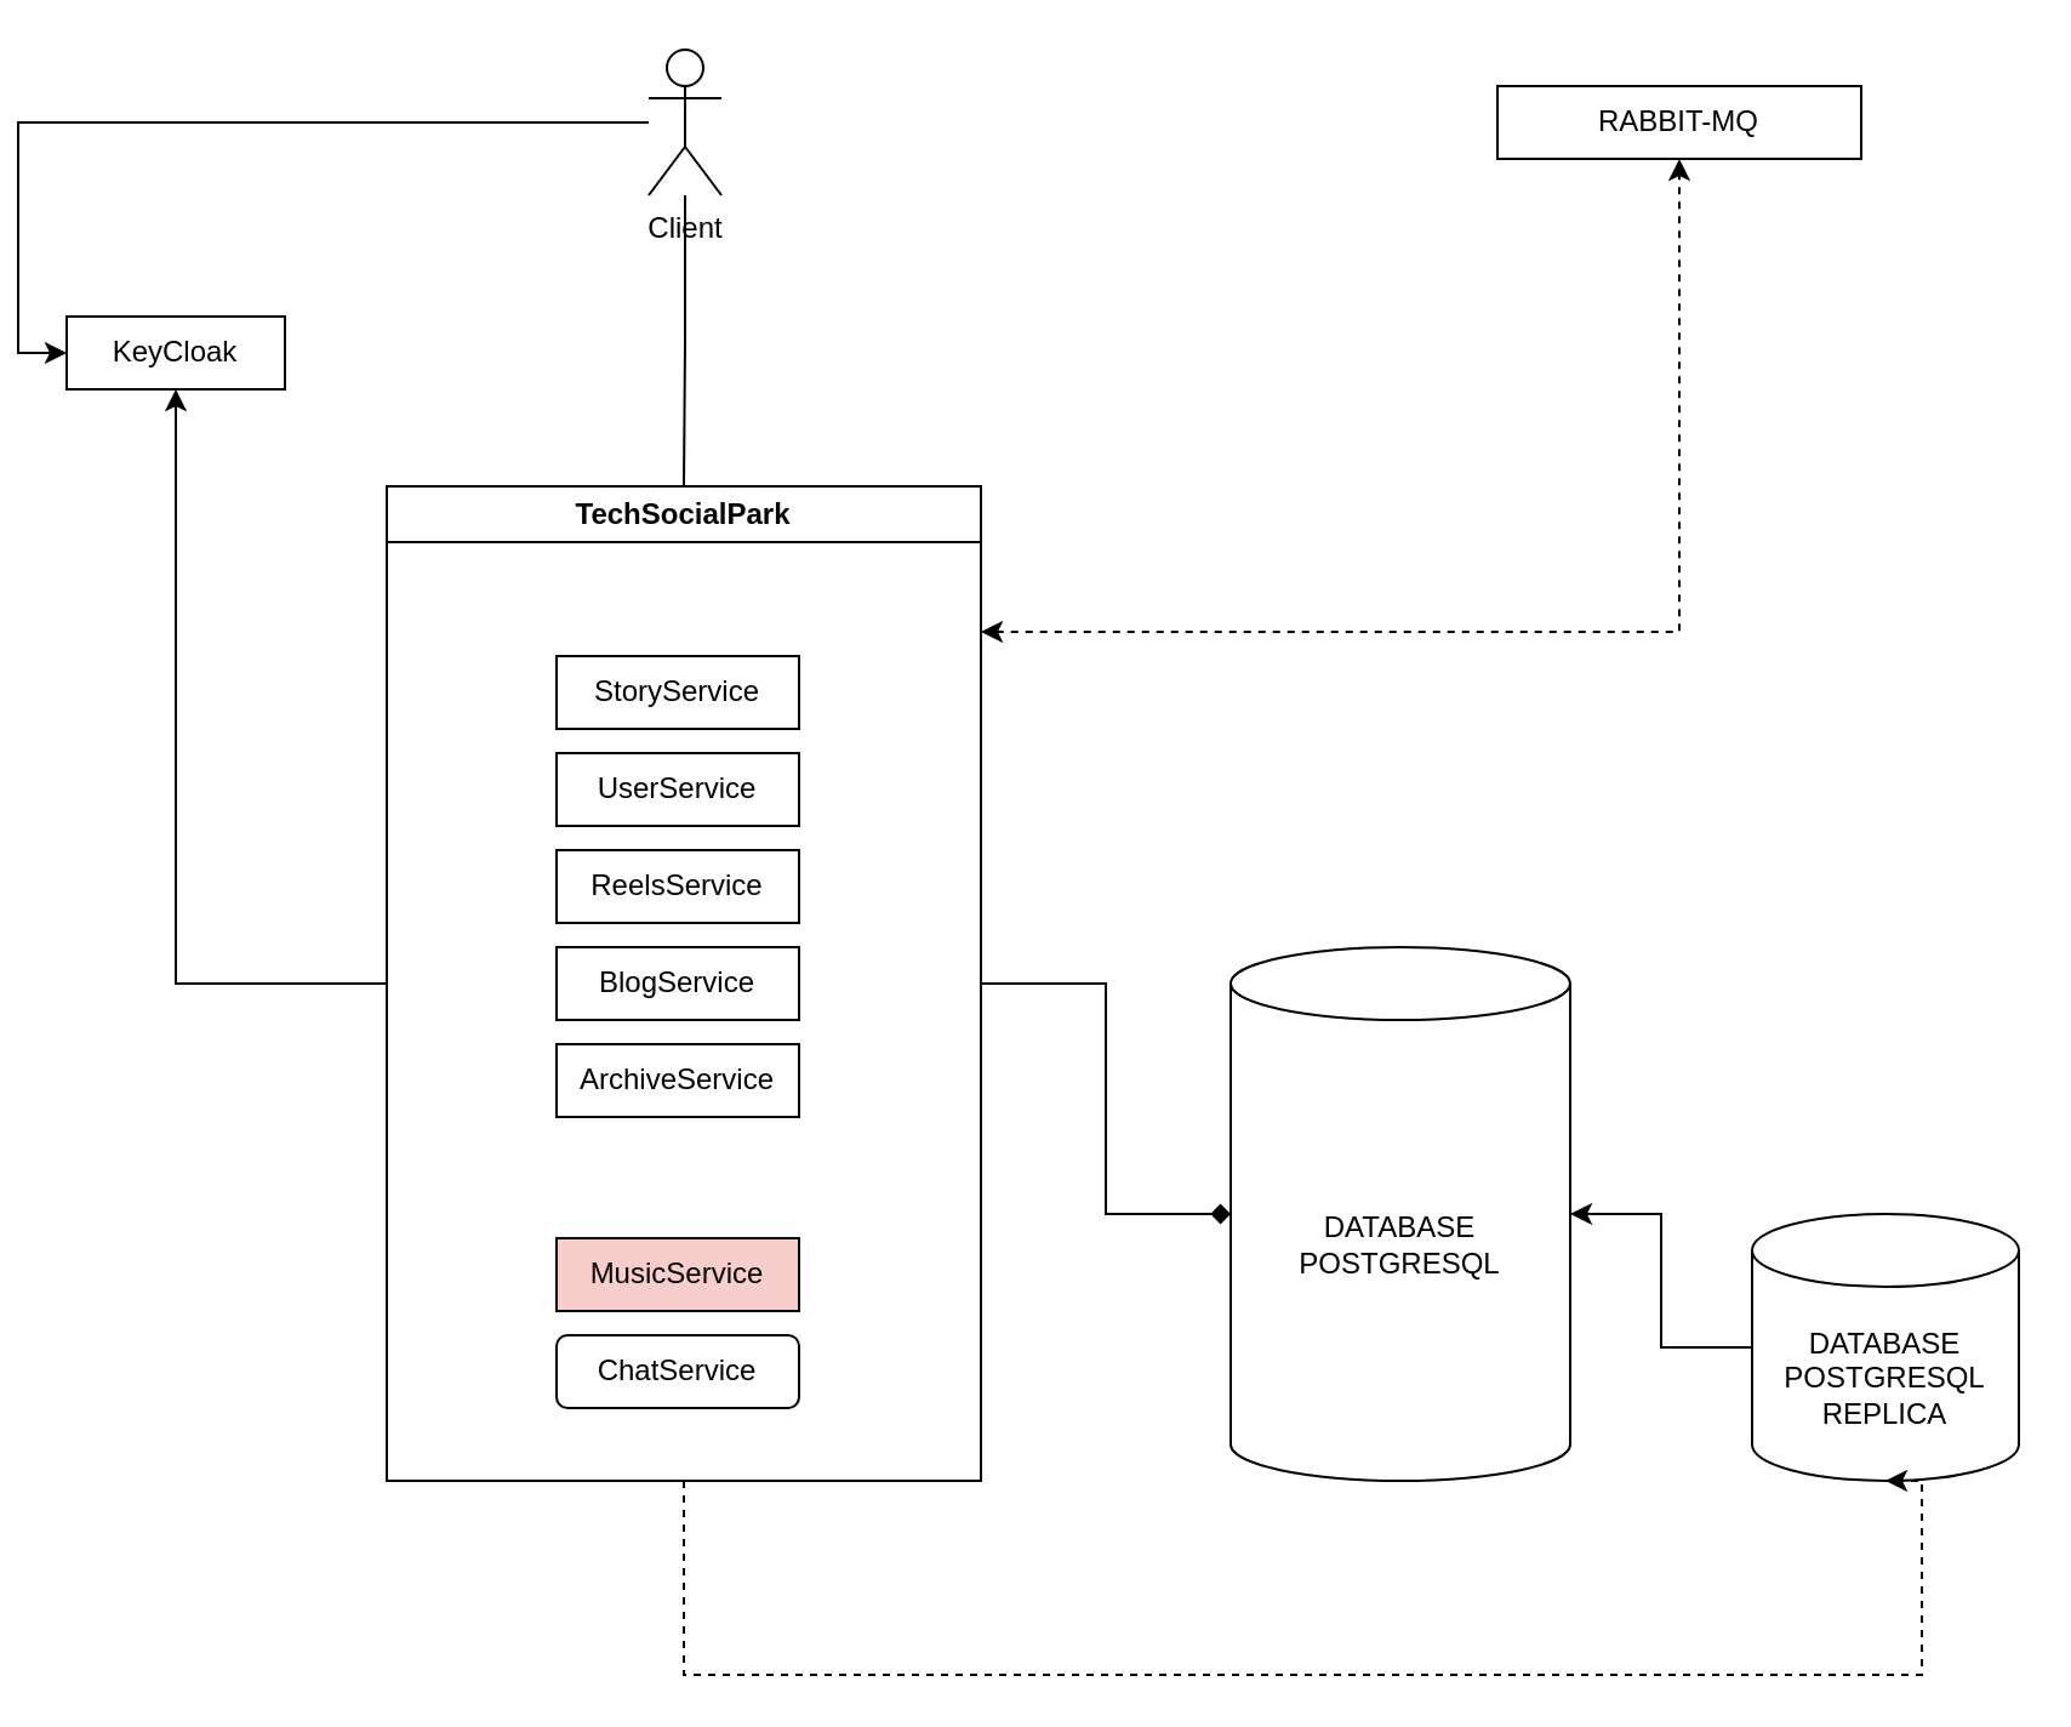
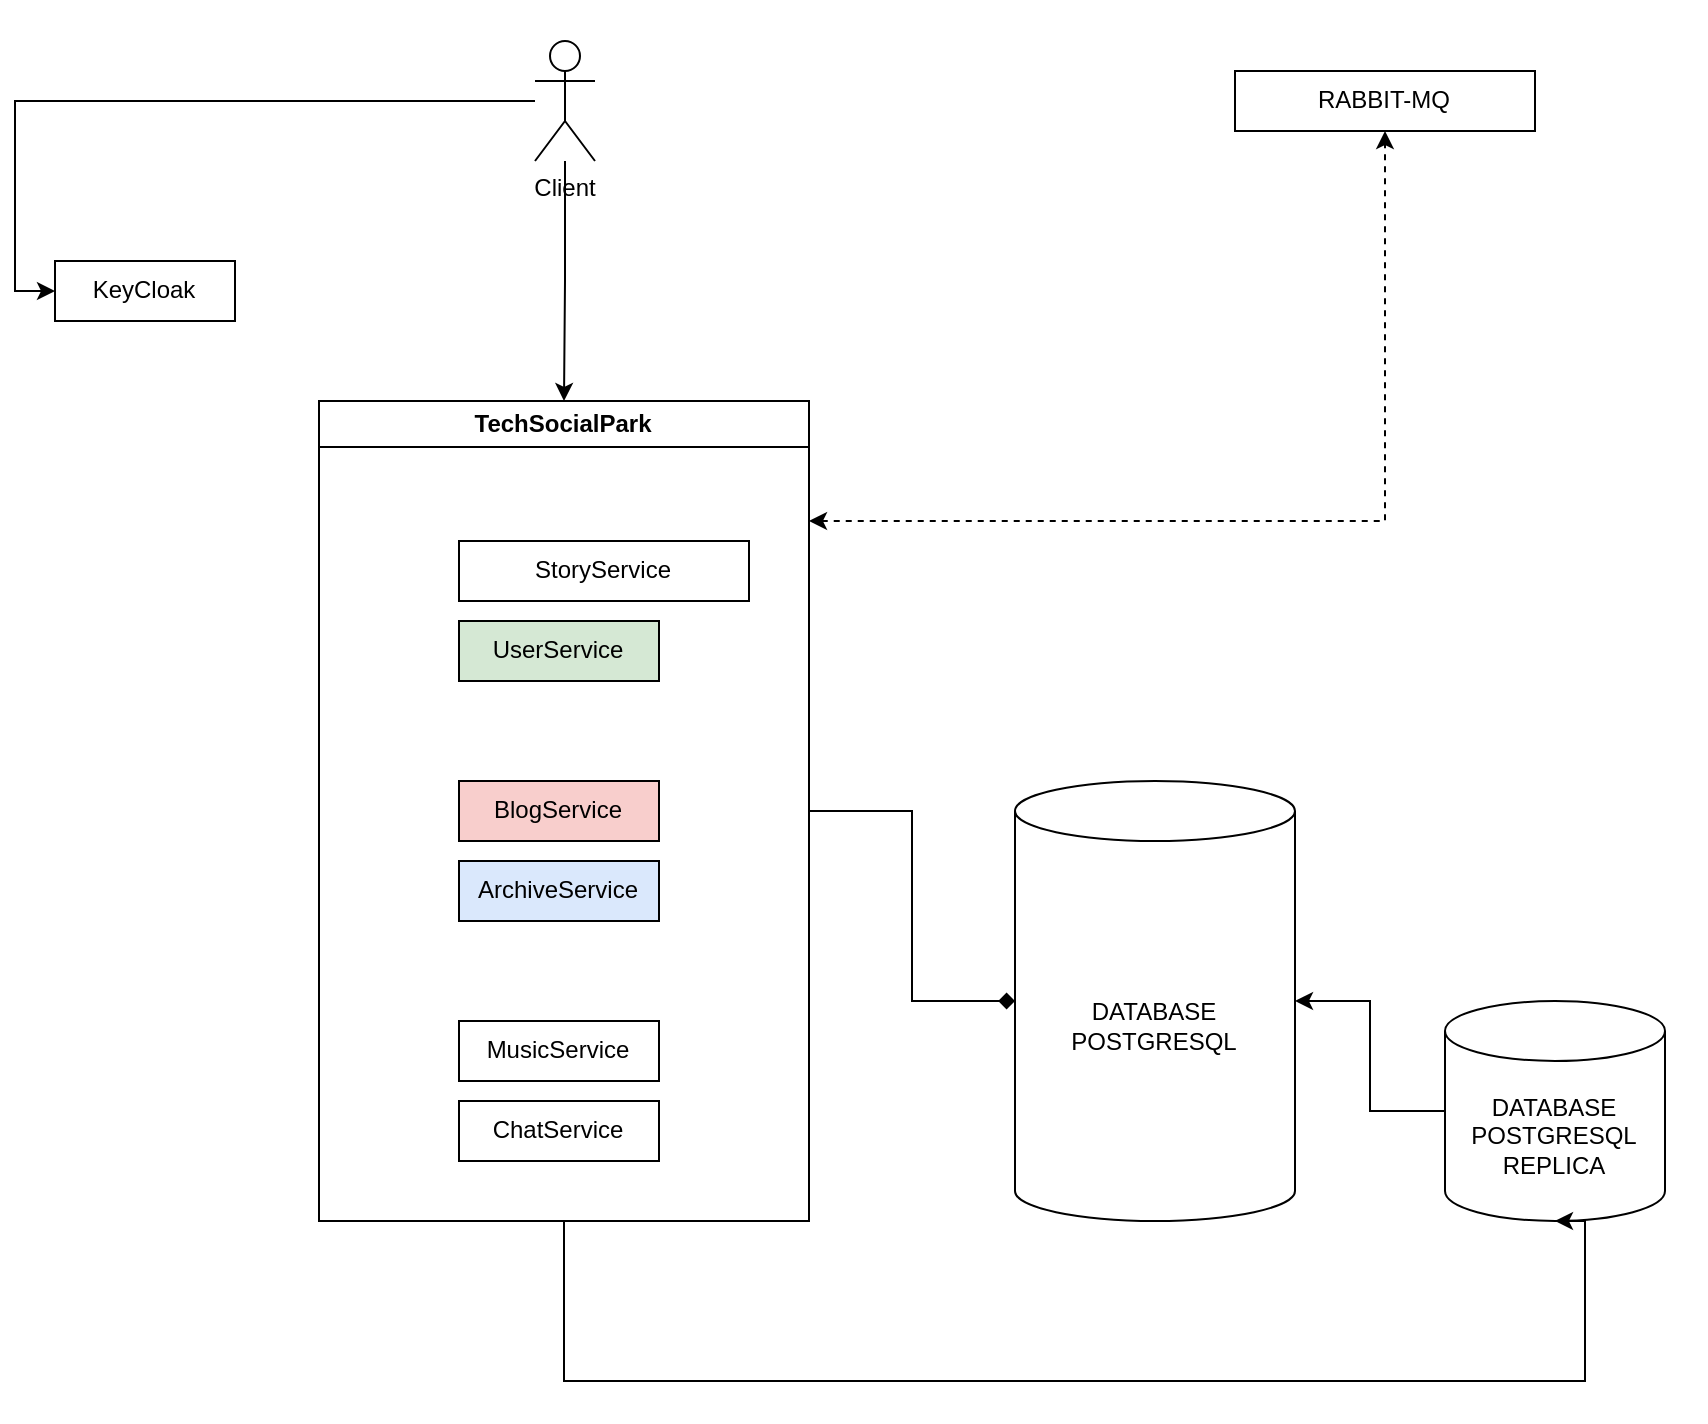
  <mxCell id="0" />
  <mxCell id="1" parent="0" />
- <mxCell id="2" style="edgeStyle=orthogonalEdgeStyle;rounded=0;orthogonalLoop=1;jettySize=auto;html=1;endArrow=none;" edge="1" parent="1" source="3" target="9"><mxGeometry relative="1" as="geometry" /></mxCell>
+ <mxCell id="2" style="edgeStyle=orthogonalEdgeStyle;rounded=0;orthogonalLoop=1;jettySize=auto;html=1;" edge="1" parent="1" source="3" target="9"><mxGeometry relative="1" as="geometry" /></mxCell>
  <mxCell id="3" value="Client" style="shape=umlActor;verticalLabelPosition=bottom;verticalAlign=top;html=1;outlineConnect=0;" vertex="1" parent="1"><mxGeometry x="260" y="20" width="30" height="60" as="geometry" /></mxCell>
  <mxCell id="4" style="edgeStyle=orthogonalEdgeStyle;rounded=0;orthogonalLoop=1;jettySize=auto;html=1;entryX=0;entryY=0.5;entryDx=0;entryDy=0;" edge="1" parent="1" source="3" target="5"><mxGeometry relative="1" as="geometry"><mxPoint x="70" y="170" as="targetPoint" /></mxGeometry></mxCell>
  <mxCell id="5" value="KeyCloak" style="rounded=0;whiteSpace=wrap;html=1;labelBackgroundColor=none;fillStyle=solid;fillColor=#FFFFFF;fontColor=#000000;" vertex="1" parent="1"><mxGeometry x="20" y="130" width="90" height="30" as="geometry" /></mxCell>
  <mxCell id="6" style="edgeStyle=orthogonalEdgeStyle;rounded=0;orthogonalLoop=1;jettySize=auto;html=1;endArrow=diamond;" edge="1" parent="1" source="9" target="17"><mxGeometry relative="1" as="geometry" /></mxCell>
- <mxCell id="7" style="edgeStyle=orthogonalEdgeStyle;rounded=0;orthogonalLoop=1;jettySize=auto;html=1;" edge="1" parent="1" source="9" target="5"><mxGeometry relative="1" as="geometry" /></mxCell>
  <mxCell id="8" style="edgeStyle=orthogonalEdgeStyle;rounded=0;orthogonalLoop=1;jettySize=auto;html=1;entryX=0.5;entryY=1;entryDx=0;entryDy=0;startArrow=classic;startFill=1;dashed=1;" edge="1" parent="1" source="9" target="18"><mxGeometry relative="1" as="geometry"><Array as="points"><mxPoint x="685" y="260" /></Array></mxGeometry></mxCell>
  <mxCell id="9" value="TechSocialPark" style="swimlane;whiteSpace=wrap;html=1;" vertex="1" parent="1"><mxGeometry x="152" y="200" width="245" height="410" as="geometry" /></mxCell>
- <mxCell id="10" value="StoryService" style="rounded=0;whiteSpace=wrap;html=1;" vertex="1" parent="9"><mxGeometry x="70" y="70" width="100" height="30" as="geometry" /></mxCell>
- <mxCell id="11" value="UserService" style="rounded=0;whiteSpace=wrap;html=1;" vertex="1" parent="9"><mxGeometry x="70" y="110" width="100" height="30" as="geometry" /></mxCell>
- <mxCell id="12" value="ReelsService" style="rounded=0;whiteSpace=wrap;html=1;" vertex="1" parent="9"><mxGeometry x="70" y="150" width="100" height="30" as="geometry" /></mxCell>
- <mxCell id="13" value="BlogService" style="rounded=0;whiteSpace=wrap;html=1;" vertex="1" parent="9"><mxGeometry x="70" y="190" width="100" height="30" as="geometry" /></mxCell>
- <mxCell id="14" value="ArchiveService" style="rounded=0;whiteSpace=wrap;html=1;" vertex="1" parent="9"><mxGeometry x="70" y="230" width="100" height="30" as="geometry" /></mxCell>
- <mxCell id="15" value="MusicService" style="rounded=0;whiteSpace=wrap;html=1;fillColor=#f8cecc;" vertex="1" parent="9"><mxGeometry x="70" y="310" width="100" height="30" as="geometry" /></mxCell>
- <mxCell id="16" value="ChatService" style="whiteSpace=wrap;html=1;rounded=1;" vertex="1" parent="9"><mxGeometry x="70" y="350" width="100" height="30" as="geometry" /></mxCell>
+ <mxCell id="10" value="StoryService" style="rounded=0;whiteSpace=wrap;html=1;" vertex="1" parent="9"><mxGeometry x="70" y="70" width="145" height="30" as="geometry" /></mxCell>
+ <mxCell id="11" value="UserService" style="rounded=0;whiteSpace=wrap;html=1;fillColor=#d5e8d4;" vertex="1" parent="9"><mxGeometry x="70" y="110" width="100" height="30" as="geometry" /></mxCell>
+ <mxCell id="13" value="BlogService" style="rounded=0;whiteSpace=wrap;html=1;fillColor=#f8cecc;" vertex="1" parent="9"><mxGeometry x="70" y="190" width="100" height="30" as="geometry" /></mxCell>
+ <mxCell id="14" value="ArchiveService" style="rounded=0;whiteSpace=wrap;html=1;fillColor=#dae8fc;" vertex="1" parent="9"><mxGeometry x="70" y="230" width="100" height="30" as="geometry" /></mxCell>
+ <mxCell id="15" value="MusicService" style="rounded=0;whiteSpace=wrap;html=1;" vertex="1" parent="9"><mxGeometry x="70" y="310" width="100" height="30" as="geometry" /></mxCell>
+ <mxCell id="16" value="ChatService" style="rounded=0;whiteSpace=wrap;html=1;" vertex="1" parent="9"><mxGeometry x="70" y="350" width="100" height="30" as="geometry" /></mxCell>
  <mxCell id="17" value="DATABASE&lt;br&gt;POSTGRESQL" style="shape=cylinder3;whiteSpace=wrap;html=1;boundedLbl=1;backgroundOutline=1;size=15;" vertex="1" parent="1"><mxGeometry x="500" y="390" width="140" height="220" as="geometry" /></mxCell>
  <mxCell id="18" value="RABBIT-MQ" style="rounded=0;whiteSpace=wrap;html=1;" vertex="1" parent="1"><mxGeometry x="610" y="35" width="150" height="30" as="geometry" /></mxCell>
  <mxCell id="19" value="DATABASE&lt;br&gt;POSTGRESQL&lt;br&gt;REPLICA" style="shape=cylinder3;whiteSpace=wrap;html=1;boundedLbl=1;backgroundOutline=1;size=15;" vertex="1" parent="1"><mxGeometry x="715" y="500" width="110" height="110" as="geometry" /></mxCell>
  <mxCell id="20" style="edgeStyle=orthogonalEdgeStyle;rounded=0;orthogonalLoop=1;jettySize=auto;html=1;entryX=1;entryY=0.5;entryDx=0;entryDy=0;entryPerimeter=0;" edge="1" parent="1" source="19" target="17"><mxGeometry relative="1" as="geometry" /></mxCell>
- <mxCell id="21" style="edgeStyle=orthogonalEdgeStyle;rounded=0;orthogonalLoop=1;jettySize=auto;html=1;entryX=0.5;entryY=1;entryDx=0;entryDy=0;entryPerimeter=0;dashed=1;" edge="1" parent="1" source="9" target="19"><mxGeometry relative="1" as="geometry"><Array as="points"><mxPoint x="275" y="690" /><mxPoint x="785" y="690" /></Array></mxGeometry></mxCell>
+ <mxCell id="21" style="edgeStyle=orthogonalEdgeStyle;rounded=0;orthogonalLoop=1;jettySize=auto;html=1;entryX=0.5;entryY=1;entryDx=0;entryDy=0;entryPerimeter=0;" edge="1" parent="1" source="9" target="19"><mxGeometry relative="1" as="geometry"><Array as="points"><mxPoint x="275" y="690" /><mxPoint x="785" y="690" /></Array></mxGeometry></mxCell>
